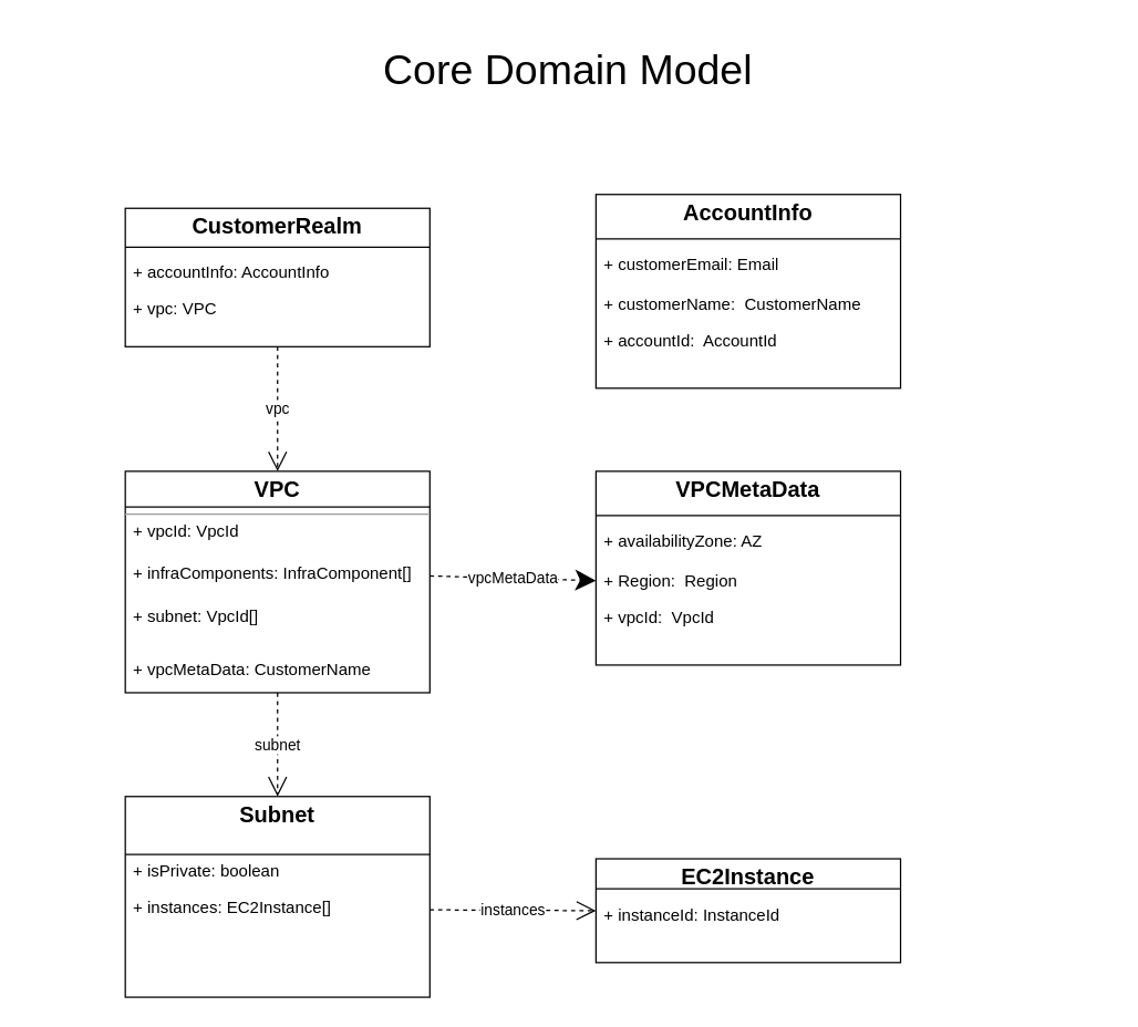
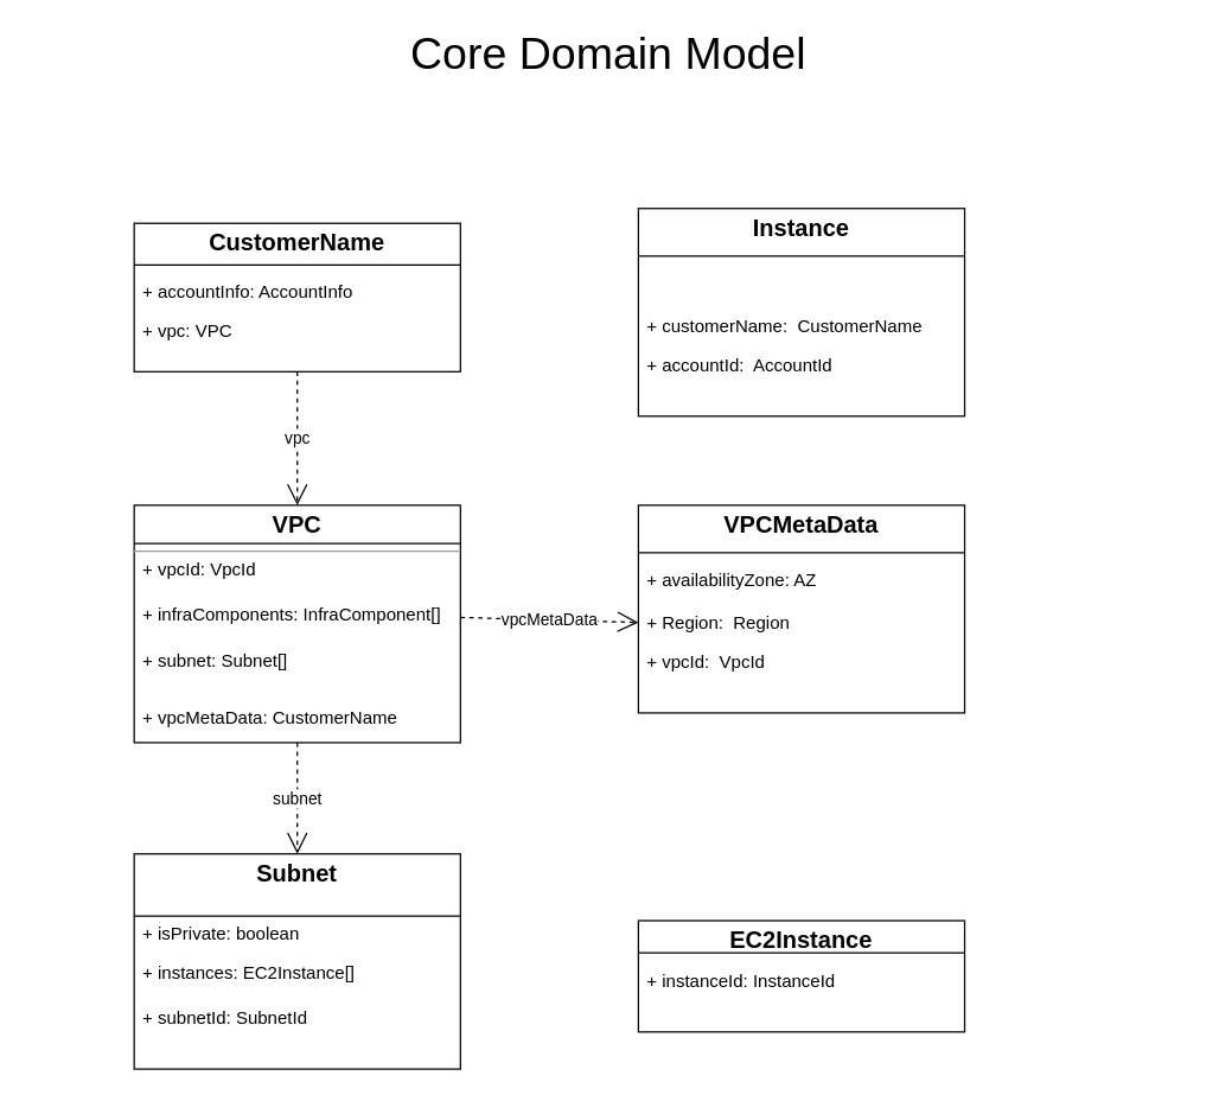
  <mxCell id="0" />
  <mxCell id="1" parent="0" />
- <mxCell id="2" value="&lt;span style=&quot;font-size: 30px;&quot;&gt;Core Domain Model&lt;/span&gt;" style="text;html=1;strokeColor=none;fillColor=none;align=center;verticalAlign=middle;whiteSpace=wrap;rounded=0;" parent="1" vertex="1"><mxGeometry x="20" y="35" width="780" height="30" as="geometry" /></mxCell>
- <mxCell id="3" value="&lt;p style=&quot;margin: 4px 0px 0px; text-align: center; font-size: 16px;&quot;&gt;&lt;b style=&quot;&quot;&gt;&lt;font style=&quot;font-size: 16px;&quot;&gt;CustomerRealm&lt;/font&gt;&lt;/b&gt;&lt;/p&gt;&lt;p style=&quot;margin:0px;margin-left:4px;&quot;&gt;&lt;br&gt;&lt;/p&gt;" style="verticalAlign=top;align=left;overflow=fill;fontSize=12;fontFamily=Helvetica;html=1;whiteSpace=wrap;container=1;" parent="1" vertex="1"><mxGeometry x="90" y="150" width="220" height="100" as="geometry" /></mxCell>
+ <mxCell id="2" value="&lt;span style=&quot;font-size: 30px;&quot;&gt;Core Domain Model&lt;/span&gt;" style="text;html=1;strokeColor=none;fillColor=none;align=center;verticalAlign=middle;whiteSpace=wrap;rounded=0;" parent="1" vertex="1"><mxGeometry x="20" y="20" width="780" height="30" as="geometry" /></mxCell>
+ <mxCell id="3" value="&lt;p style=&quot;margin: 4px 0px 0px; text-align: center; font-size: 16px;&quot;&gt;&lt;b style=&quot;&quot;&gt;&lt;font style=&quot;font-size: 16px;&quot;&gt;CustomerName&lt;/font&gt;&lt;/b&gt;&lt;/p&gt;&lt;p style=&quot;margin:0px;margin-left:4px;&quot;&gt;&lt;br&gt;&lt;/p&gt;" style="verticalAlign=top;align=left;overflow=fill;fontSize=12;fontFamily=Helvetica;html=1;whiteSpace=wrap;container=1;" parent="1" vertex="1"><mxGeometry x="90" y="150" width="220" height="100" as="geometry" /></mxCell>
  <mxCell id="4" value="+ accountInfo: AccountInfo" style="text;strokeColor=none;fillColor=none;align=left;verticalAlign=top;spacingLeft=4;spacingRight=4;overflow=hidden;rotatable=1;points=[[0,0.5],[1,0.5]];portConstraint=eastwest;whiteSpace=wrap;html=1;movable=1;resizable=1;deletable=1;editable=1;locked=0;connectable=1;container=0;" parent="3" vertex="1"><mxGeometry y="33" width="220" height="26" as="geometry" /></mxCell>
  <mxCell id="5" value="+ vpc: VPC" style="text;strokeColor=none;fillColor=none;align=left;verticalAlign=top;spacingLeft=4;spacingRight=4;overflow=hidden;rotatable=1;points=[[0,0.5],[1,0.5]];portConstraint=eastwest;whiteSpace=wrap;html=1;movable=1;resizable=1;deletable=1;editable=1;locked=0;connectable=1;container=0;" parent="3" vertex="1"><mxGeometry y="59" width="220" height="26" as="geometry" /></mxCell>
  <mxCell id="6" value="" style="line;strokeWidth=1;fillColor=none;align=left;verticalAlign=middle;spacingTop=-1;spacingLeft=3;spacingRight=3;rotatable=0;labelPosition=right;points=[];portConstraint=eastwest;strokeColor=inherit;" parent="3" vertex="1"><mxGeometry y="23" width="220" height="10" as="geometry" /></mxCell>
  <mxCell id="7" value="&lt;p style=&quot;margin: 4px 0px 0px; text-align: center; font-size: 16px;&quot;&gt;&lt;b style=&quot;&quot;&gt;&lt;font style=&quot;font-size: 16px;&quot;&gt;VPC&lt;/font&gt;&lt;/b&gt;&lt;/p&gt;&lt;hr style=&quot;font-size: 16px;&quot; size=&quot;1&quot;&gt;&lt;p style=&quot;margin:0px;margin-left:4px;&quot;&gt;&lt;/p&gt;&lt;p style=&quot;margin:0px;margin-left:4px;&quot;&gt;&lt;br&gt;&lt;/p&gt;" style="verticalAlign=top;align=left;overflow=fill;fontSize=12;fontFamily=Helvetica;html=1;whiteSpace=wrap;container=1;" parent="1" vertex="1"><mxGeometry x="90" y="340" width="220" height="160" as="geometry" /></mxCell>
  <mxCell id="8" value="+ vpcId: VpcId" style="text;strokeColor=none;fillColor=none;align=left;verticalAlign=top;spacingLeft=4;spacingRight=4;overflow=hidden;rotatable=1;points=[[0,0.5],[1,0.5]];portConstraint=eastwest;whiteSpace=wrap;html=1;movable=1;resizable=1;deletable=1;editable=1;locked=0;connectable=1;" parent="7" vertex="1"><mxGeometry y="30" width="220" height="30" as="geometry" /></mxCell>
  <mxCell id="9" value="" style="line;strokeWidth=1;fillColor=none;align=left;verticalAlign=middle;spacingTop=-1;spacingLeft=3;spacingRight=3;rotatable=0;labelPosition=right;points=[];portConstraint=eastwest;strokeColor=inherit;" parent="7" vertex="1"><mxGeometry y="16.843" width="220" height="17.777" as="geometry" /></mxCell>
  <mxCell id="10" value="+ infraComponents: InfraComponent[]" style="text;strokeColor=none;fillColor=none;align=left;verticalAlign=top;spacingLeft=4;spacingRight=4;overflow=hidden;rotatable=1;points=[[0,0.5],[1,0.5]];portConstraint=eastwest;whiteSpace=wrap;html=1;movable=1;resizable=1;deletable=1;editable=1;locked=0;connectable=1;" parent="7" vertex="1"><mxGeometry y="60" width="220" height="31.22" as="geometry" /></mxCell>
- <mxCell id="11" value="+ subnet: VpcId[]" style="text;strokeColor=none;fillColor=none;align=left;verticalAlign=top;spacingLeft=4;spacingRight=4;overflow=hidden;rotatable=1;points=[[0,0.5],[1,0.5]];portConstraint=eastwest;whiteSpace=wrap;html=1;movable=1;resizable=1;deletable=1;editable=1;locked=0;connectable=1;" vertex="1" parent="7"><mxGeometry y="91.22" width="220" height="28.78" as="geometry" /></mxCell>
+ <mxCell id="11" value="+ subnet: Subnet[]" style="text;strokeColor=none;fillColor=none;align=left;verticalAlign=top;spacingLeft=4;spacingRight=4;overflow=hidden;rotatable=1;points=[[0,0.5],[1,0.5]];portConstraint=eastwest;whiteSpace=wrap;html=1;movable=1;resizable=1;deletable=1;editable=1;locked=0;connectable=1;" vertex="1" parent="7"><mxGeometry y="91.22" width="220" height="28.78" as="geometry" /></mxCell>
  <mxCell id="12" value="+ vpcMetaData: CustomerName" style="text;strokeColor=none;fillColor=none;align=left;verticalAlign=top;spacingLeft=4;spacingRight=4;overflow=hidden;rotatable=1;points=[[0,0.5],[1,0.5]];portConstraint=eastwest;whiteSpace=wrap;html=1;movable=1;resizable=1;deletable=1;editable=1;locked=0;connectable=1;" vertex="1" parent="7"><mxGeometry y="130" width="220" height="30" as="geometry" /></mxCell>
  <mxCell id="13" value="vpc" style="endArrow=open;endSize=12;dashed=1;html=1;rounded=0;exitX=0.5;exitY=1;exitDx=0;exitDy=0;" parent="1" source="3" target="7" edge="1"><mxGeometry width="160" relative="1" as="geometry"><mxPoint x="560" y="370" as="sourcePoint" /><mxPoint x="720" y="370" as="targetPoint" /></mxGeometry></mxCell>
  <mxCell id="14" value="&lt;p style=&quot;margin: 4px 0px 0px; text-align: center; font-size: 16px;&quot;&gt;&lt;b&gt;Subnet&lt;/b&gt;&lt;/p&gt;" style="verticalAlign=top;align=left;overflow=fill;fontSize=12;fontFamily=Helvetica;html=1;whiteSpace=wrap;container=1;" parent="1" vertex="1"><mxGeometry x="90" y="575" width="220" height="145" as="geometry" /></mxCell>
  <mxCell id="15" value="+ isPrivate: boolean" style="text;strokeColor=none;fillColor=none;align=left;verticalAlign=top;spacingLeft=4;spacingRight=4;overflow=hidden;rotatable=1;points=[[0,0.5],[1,0.5]];portConstraint=eastwest;whiteSpace=wrap;html=1;movable=1;resizable=1;deletable=1;editable=1;locked=0;connectable=1;" parent="14" vertex="1"><mxGeometry y="39.545" width="220" height="27.532" as="geometry" /></mxCell>
  <mxCell id="16" value="" style="line;strokeWidth=1;fillColor=none;align=left;verticalAlign=middle;spacingTop=-1;spacingLeft=3;spacingRight=3;rotatable=0;labelPosition=right;points=[];portConstraint=eastwest;strokeColor=inherit;" parent="14" vertex="1"><mxGeometry y="32.222" width="220" height="19.333" as="geometry" /></mxCell>
  <mxCell id="17" value="+ instances: EC2Instance[]" style="text;strokeColor=none;fillColor=none;align=left;verticalAlign=top;spacingLeft=4;spacingRight=4;overflow=hidden;rotatable=1;points=[[0,0.5],[1,0.5]];portConstraint=eastwest;whiteSpace=wrap;html=1;movable=1;resizable=1;deletable=1;editable=1;locked=0;connectable=1;" vertex="1" parent="14"><mxGeometry y="67.078" width="220" height="29.589" as="geometry" /></mxCell>
+ <mxCell id="18" value="+ subnetId: SubnetId" style="text;strokeColor=none;fillColor=none;align=left;verticalAlign=top;spacingLeft=4;spacingRight=4;overflow=hidden;rotatable=1;points=[[0,0.5],[1,0.5]];portConstraint=eastwest;whiteSpace=wrap;html=1;movable=1;resizable=1;deletable=1;editable=1;locked=0;connectable=1;" vertex="1" parent="14"><mxGeometry y="96.667" width="220" height="29.589" as="geometry" /></mxCell>
  <mxCell id="19" value="subnet" style="endArrow=open;endSize=12;dashed=1;html=1;rounded=0;entryX=0.5;entryY=0;entryDx=0;entryDy=0;exitX=0.5;exitY=1;exitDx=0;exitDy=0;" parent="1" source="7" target="14" edge="1"><mxGeometry width="160" relative="1" as="geometry"><mxPoint x="200" y="530" as="sourcePoint" /><mxPoint x="720" y="370" as="targetPoint" /></mxGeometry></mxCell>
- <mxCell id="20" value="&lt;p style=&quot;margin: 4px 0px 0px; text-align: center; font-size: 16px;&quot;&gt;&lt;b&gt;AccountInfo&lt;/b&gt;&lt;/p&gt;" style="verticalAlign=top;align=left;overflow=fill;fontSize=12;fontFamily=Helvetica;html=1;whiteSpace=wrap;container=1;" parent="1" vertex="1"><mxGeometry x="430" y="140" width="220" height="140" as="geometry" /></mxCell>
- <mxCell id="21" value="+ customerEmail: Email" style="text;strokeColor=none;fillColor=none;align=left;verticalAlign=top;spacingLeft=4;spacingRight=4;overflow=hidden;rotatable=1;points=[[0,0.5],[1,0.5]];portConstraint=eastwest;whiteSpace=wrap;html=1;container=0;movable=1;resizable=1;deletable=1;editable=1;locked=0;connectable=1;" parent="20" vertex="1"><mxGeometry y="37" width="220" height="26" as="geometry"><mxRectangle y="36" width="170" height="30" as="alternateBounds" /></mxGeometry></mxCell>
+ <mxCell id="20" value="&lt;p style=&quot;margin: 4px 0px 0px; text-align: center; font-size: 16px;&quot;&gt;&lt;b&gt;Instance&lt;/b&gt;&lt;/p&gt;" style="verticalAlign=top;align=left;overflow=fill;fontSize=12;fontFamily=Helvetica;html=1;whiteSpace=wrap;container=1;" parent="1" vertex="1"><mxGeometry x="430" y="140" width="220" height="140" as="geometry" /></mxCell>
  <mxCell id="22" value="+ customerName:&amp;nbsp; CustomerName" style="text;strokeColor=none;fillColor=none;align=left;verticalAlign=top;spacingLeft=4;spacingRight=4;overflow=hidden;rotatable=1;points=[[0,0.5],[1,0.5]];portConstraint=eastwest;whiteSpace=wrap;html=1;movable=1;resizable=1;deletable=1;editable=1;locked=0;connectable=1;" parent="20" vertex="1"><mxGeometry y="66" width="220" height="26" as="geometry" /></mxCell>
  <mxCell id="23" value="+ accountId:&amp;nbsp; AccountId" style="text;strokeColor=none;fillColor=none;align=left;verticalAlign=top;spacingLeft=4;spacingRight=4;overflow=hidden;rotatable=1;points=[[0,0.5],[1,0.5]];portConstraint=eastwest;whiteSpace=wrap;html=1;movable=1;resizable=1;deletable=1;editable=1;locked=0;connectable=1;" parent="20" vertex="1"><mxGeometry y="92" width="220" height="26" as="geometry" /></mxCell>
  <mxCell id="24" value="" style="line;strokeWidth=1;fillColor=none;align=left;verticalAlign=middle;spacingTop=-1;spacingLeft=3;spacingRight=3;rotatable=0;labelPosition=right;points=[];portConstraint=eastwest;strokeColor=inherit;" parent="20" vertex="1"><mxGeometry y="27" width="220" height="10" as="geometry" /></mxCell>
  <mxCell id="25" value="&lt;p style=&quot;margin: 4px 0px 0px; text-align: center; font-size: 16px;&quot;&gt;&lt;b&gt;EC2Instance&lt;/b&gt;&lt;/p&gt;" style="verticalAlign=top;align=left;overflow=fill;fontSize=12;fontFamily=Helvetica;html=1;whiteSpace=wrap;container=1;" vertex="1" parent="1"><mxGeometry x="430" y="620" width="220" height="75" as="geometry" /></mxCell>
  <mxCell id="26" value="+ instanceId: InstanceId" style="text;strokeColor=none;fillColor=none;align=left;verticalAlign=top;spacingLeft=4;spacingRight=4;overflow=hidden;rotatable=1;points=[[0,0.5],[1,0.5]];portConstraint=eastwest;whiteSpace=wrap;html=1;movable=1;resizable=1;deletable=1;editable=1;locked=0;connectable=1;" vertex="1" parent="25"><mxGeometry y="26.667" width="220" height="21.667" as="geometry" /></mxCell>
  <mxCell id="27" value="" style="line;strokeWidth=1;fillColor=none;align=left;verticalAlign=middle;spacingTop=-1;spacingLeft=3;spacingRight=3;rotatable=0;labelPosition=right;points=[];portConstraint=eastwest;strokeColor=inherit;" vertex="1" parent="25"><mxGeometry y="16.667" width="220" height="10" as="geometry" /></mxCell>
- <mxCell id="28" value="instances" style="endArrow=open;endSize=12;dashed=1;html=1;rounded=0;exitX=1;exitY=0.5;exitDx=0;exitDy=0;entryX=0;entryY=0.5;entryDx=0;entryDy=0;" edge="1" parent="1" source="17" target="26"><mxGeometry width="160" relative="1" as="geometry"><mxPoint x="360" y="650" as="sourcePoint" /><mxPoint x="360" y="735" as="targetPoint" /></mxGeometry></mxCell>
  <mxCell id="29" value="&lt;p style=&quot;margin: 4px 0px 0px; text-align: center; font-size: 16px;&quot;&gt;&lt;b&gt;VPCMetaData&lt;/b&gt;&lt;/p&gt;" style="verticalAlign=top;align=left;overflow=fill;fontSize=12;fontFamily=Helvetica;html=1;whiteSpace=wrap;container=1;" vertex="1" parent="1"><mxGeometry x="430" y="340" width="220" height="140" as="geometry" /></mxCell>
  <mxCell id="30" value="+ availabilityZone: AZ" style="text;strokeColor=none;fillColor=none;align=left;verticalAlign=top;spacingLeft=4;spacingRight=4;overflow=hidden;rotatable=1;points=[[0,0.5],[1,0.5]];portConstraint=eastwest;whiteSpace=wrap;html=1;container=0;movable=1;resizable=1;deletable=1;editable=1;locked=0;connectable=1;" vertex="1" parent="29"><mxGeometry y="37" width="220" height="26" as="geometry"><mxRectangle y="36" width="170" height="30" as="alternateBounds" /></mxGeometry></mxCell>
  <mxCell id="31" value="+ Region:&amp;nbsp; Region" style="text;strokeColor=none;fillColor=none;align=left;verticalAlign=top;spacingLeft=4;spacingRight=4;overflow=hidden;rotatable=1;points=[[0,0.5],[1,0.5]];portConstraint=eastwest;whiteSpace=wrap;html=1;movable=1;resizable=1;deletable=1;editable=1;locked=0;connectable=1;" vertex="1" parent="29"><mxGeometry y="66" width="220" height="26" as="geometry" /></mxCell>
  <mxCell id="32" value="+ vpcId:&amp;nbsp; VpcId" style="text;strokeColor=none;fillColor=none;align=left;verticalAlign=top;spacingLeft=4;spacingRight=4;overflow=hidden;rotatable=1;points=[[0,0.5],[1,0.5]];portConstraint=eastwest;whiteSpace=wrap;html=1;movable=1;resizable=1;deletable=1;editable=1;locked=0;connectable=1;" vertex="1" parent="29"><mxGeometry y="92" width="220" height="26" as="geometry" /></mxCell>
  <mxCell id="33" value="" style="line;strokeWidth=1;fillColor=none;align=left;verticalAlign=middle;spacingTop=-1;spacingLeft=3;spacingRight=3;rotatable=0;labelPosition=right;points=[];portConstraint=eastwest;strokeColor=inherit;" vertex="1" parent="29"><mxGeometry y="27" width="220" height="10" as="geometry" /></mxCell>
- <mxCell id="34" value="vpcMetaData" style="endArrow=classic;endSize=12;dashed=1;html=1;rounded=0;entryX=0;entryY=0.5;entryDx=0;entryDy=0;exitX=1;exitY=0.5;exitDx=0;exitDy=0;" edge="1" parent="1" source="10" target="31"><mxGeometry width="160" relative="1" as="geometry"><mxPoint x="320" y="418.5" as="sourcePoint" /><mxPoint x="440" y="421.5" as="targetPoint" /></mxGeometry></mxCell>
+ <mxCell id="34" value="vpcMetaData" style="endArrow=open;endSize=12;dashed=1;html=1;rounded=0;entryX=0;entryY=0.5;entryDx=0;entryDy=0;exitX=1;exitY=0.5;exitDx=0;exitDy=0;" edge="1" parent="1" source="10" target="31"><mxGeometry width="160" relative="1" as="geometry"><mxPoint x="320" y="418.5" as="sourcePoint" /><mxPoint x="440" y="421.5" as="targetPoint" /></mxGeometry></mxCell>
